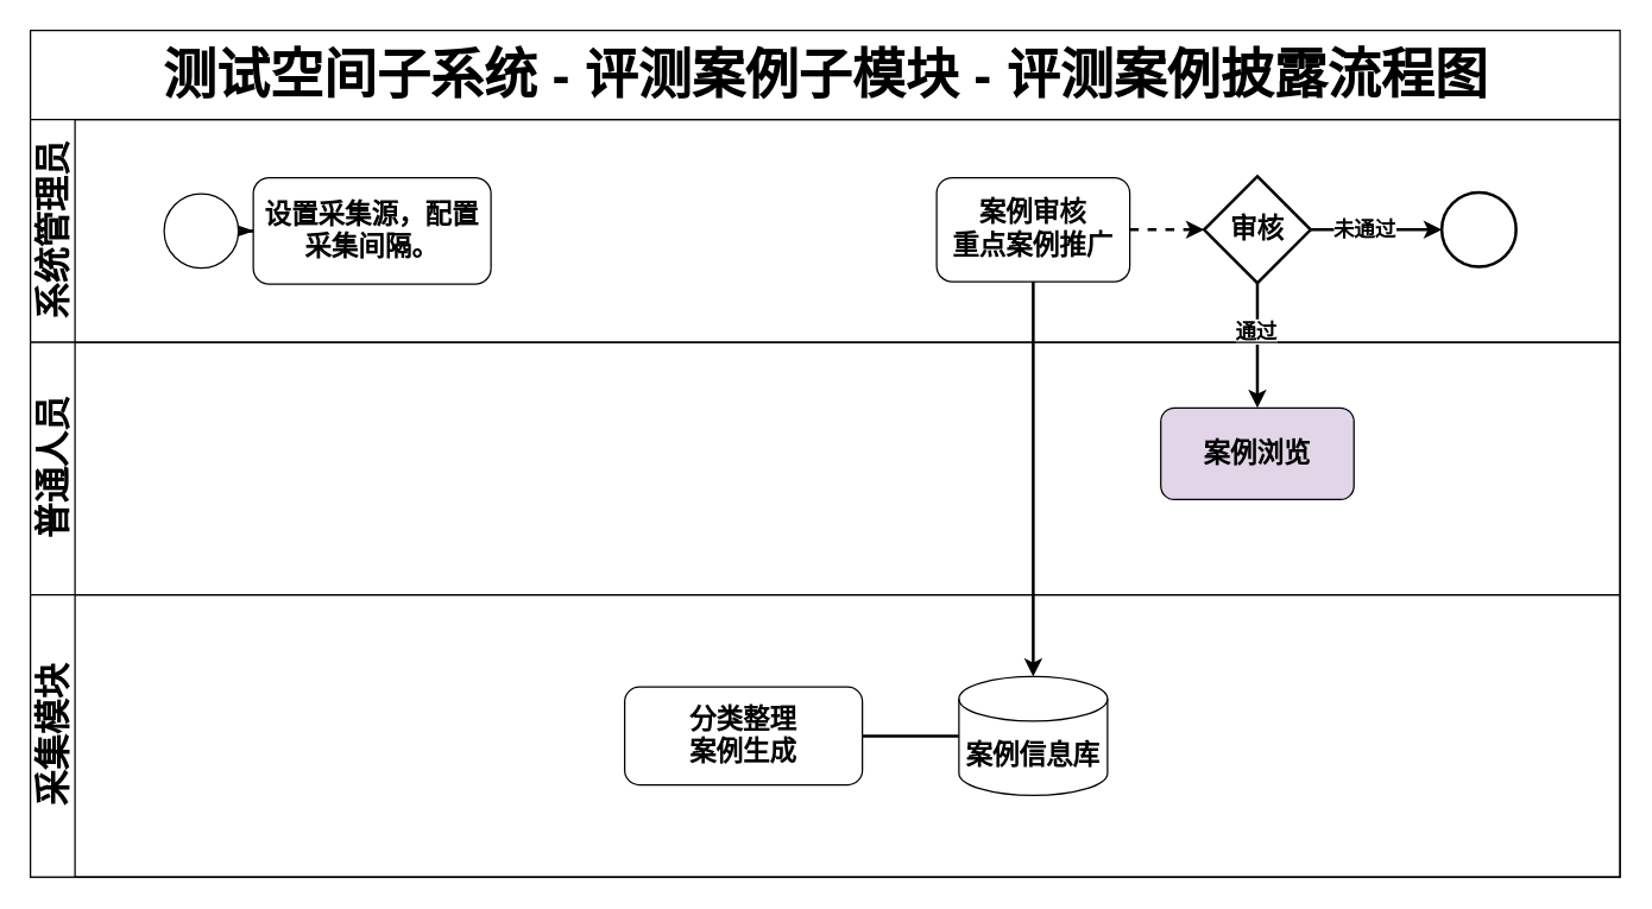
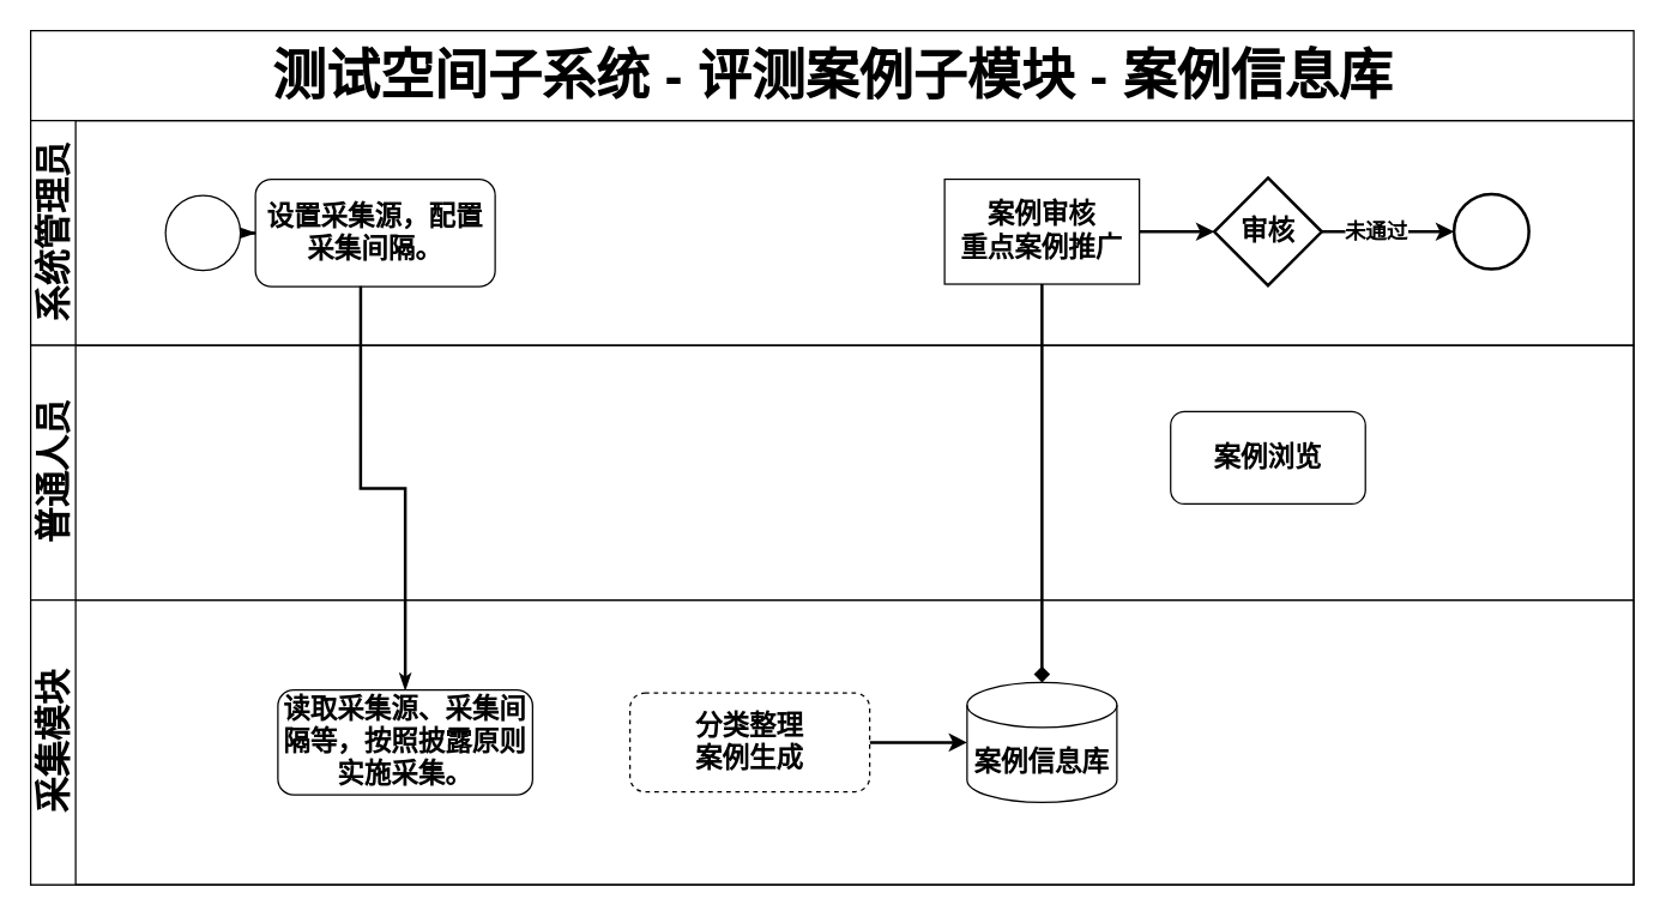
  <mxCell id="0" />
  <mxCell id="1" parent="0" />
- <mxCell id="2" value="&lt;span style=&quot;font-family: &amp;#34;helvetica&amp;#34;&quot;&gt;&lt;font style=&quot;font-size: 36px&quot;&gt;测试空间子系统 - 评测案例子模块 - 评测案例披露流程图&lt;/font&gt;&lt;/span&gt;" style="swimlane;html=1;childLayout=stackLayout;horizontal=1;startSize=60;horizontalStack=0;rounded=0;shadow=0;labelBackgroundColor=none;strokeWidth=1;fontFamily=Verdana;fontSize=8;align=center;" parent="1" vertex="1"><mxGeometry x="20" y="20" width="1070" height="570" as="geometry" /></mxCell>
+ <mxCell id="2" value="&lt;span style=&quot;font-family: &amp;#34;helvetica&amp;#34;&quot;&gt;&lt;font style=&quot;font-size: 36px&quot;&gt;测试空间子系统 - 评测案例子模块 - 案例信息库&lt;/font&gt;&lt;/span&gt;" style="swimlane;html=1;childLayout=stackLayout;horizontal=1;startSize=60;horizontalStack=0;rounded=0;shadow=0;labelBackgroundColor=none;strokeWidth=1;fontFamily=Verdana;fontSize=8;align=center;" parent="1" vertex="1"><mxGeometry x="20" y="20" width="1070" height="570" as="geometry" /></mxCell>
  <mxCell id="3" value="&lt;font style=&quot;font-size: 24px&quot;&gt;系统管理员&lt;/font&gt;" style="swimlane;html=1;startSize=30;horizontal=0;" parent="2" vertex="1"><mxGeometry y="60" width="1070" height="150" as="geometry"><mxRectangle y="20" width="680" height="20" as="alternateBounds" /></mxGeometry></mxCell>
  <mxCell id="4" style="edgeStyle=orthogonalEdgeStyle;rounded=0;html=1;labelBackgroundColor=none;startArrow=none;startFill=0;startSize=5;endArrow=classicThin;endFill=1;endSize=5;jettySize=auto;orthogonalLoop=1;strokeWidth=2;fontFamily=Verdana;fontSize=8" parent="3" source="5" target="6" edge="1"><mxGeometry relative="1" as="geometry" /></mxCell>
  <mxCell id="5" value="" style="ellipse;whiteSpace=wrap;html=1;rounded=0;shadow=0;labelBackgroundColor=none;strokeWidth=1;fontFamily=Verdana;fontSize=8;align=center;" parent="3" vertex="1"><mxGeometry x="90" y="50" width="50" height="50" as="geometry" /></mxCell>
  <mxCell id="6" value="&lt;font style=&quot;font-size: 18px&quot;&gt;&lt;b&gt;设置采集源，配置采集间隔。&lt;/b&gt;&lt;/font&gt;" style="rounded=1;whiteSpace=wrap;html=1;shadow=0;labelBackgroundColor=none;strokeWidth=1;fontFamily=Verdana;fontSize=8;align=center;" parent="3" vertex="1"><mxGeometry x="150" y="39.13" width="160" height="71.75" as="geometry" /></mxCell>
- <mxCell id="7" style="edgeStyle=orthogonalEdgeStyle;rounded=0;orthogonalLoop=1;jettySize=auto;html=1;exitX=1;exitY=0.5;exitDx=0;exitDy=0;entryX=0;entryY=0.5;entryDx=0;entryDy=0;entryPerimeter=0;strokeWidth=2;dashed=1;" parent="3" source="11" target="10" edge="1"><mxGeometry relative="1" as="geometry"><mxPoint x="475" y="73.25" as="sourcePoint" /></mxGeometry></mxCell>
+ <mxCell id="7" style="edgeStyle=orthogonalEdgeStyle;rounded=0;orthogonalLoop=1;jettySize=auto;html=1;exitX=1;exitY=0.5;exitDx=0;exitDy=0;entryX=0;entryY=0.5;entryDx=0;entryDy=0;entryPerimeter=0;strokeWidth=2;" parent="3" source="11" target="10" edge="1"><mxGeometry relative="1" as="geometry"><mxPoint x="475" y="73.25" as="sourcePoint" /></mxGeometry></mxCell>
  <mxCell id="8" style="edgeStyle=orthogonalEdgeStyle;rounded=0;orthogonalLoop=1;jettySize=auto;html=1;entryX=0;entryY=0.5;entryDx=0;entryDy=0;strokeWidth=2;exitX=1;exitY=0.5;exitDx=0;exitDy=0;exitPerimeter=0;" parent="3" source="10" target="12" edge="1"><mxGeometry relative="1" as="geometry"><mxPoint x="840" y="75" as="sourcePoint" /><mxPoint x="940.0" y="75.01" as="targetPoint" /></mxGeometry></mxCell>
  <mxCell id="9" value="&lt;b&gt;&lt;font style=&quot;font-size: 14px&quot;&gt;未通过&lt;/font&gt;&lt;/b&gt;" style="edgeLabel;html=1;align=center;verticalAlign=middle;resizable=0;points=[];" parent="8" vertex="1" connectable="0"><mxGeometry x="-0.189" y="1" relative="1" as="geometry"><mxPoint as="offset" /></mxGeometry></mxCell>
  <mxCell id="10" value="&lt;font style=&quot;font-size: 18px&quot;&gt;&lt;b&gt;审核&lt;/b&gt;&lt;/font&gt;" style="strokeWidth=2;html=1;shape=mxgraph.flowchart.decision;whiteSpace=wrap;rounded=1;shadow=0;labelBackgroundColor=none;fontFamily=Verdana;fontSize=8;align=center;" parent="3" vertex="1"><mxGeometry x="790" y="38.26" width="71.75" height="71.75" as="geometry" /></mxCell>
- <mxCell id="11" value="&lt;b&gt;&lt;font style=&quot;font-size: 18px&quot;&gt;案例审核&lt;br&gt;重点案例推广&lt;/font&gt;&lt;/b&gt;" style="rounded=1;whiteSpace=wrap;html=1;shadow=0;labelBackgroundColor=none;strokeWidth=1;fontFamily=Verdana;fontSize=8;align=center;" parent="3" vertex="1"><mxGeometry x="610" y="39.13" width="130" height="70" as="geometry" /></mxCell>
+ <mxCell id="11" value="&lt;b&gt;&lt;font style=&quot;font-size: 18px&quot;&gt;案例审核&lt;br&gt;重点案例推广&lt;/font&gt;&lt;/b&gt;" style="whiteSpace=wrap;html=1;shadow=0;labelBackgroundColor=none;strokeWidth=1;fontFamily=Verdana;fontSize=8;align=center;rounded=0;" parent="3" vertex="1"><mxGeometry x="610" y="39.13" width="130" height="70" as="geometry" /></mxCell>
  <mxCell id="12" value="" style="ellipse;whiteSpace=wrap;html=1;rounded=0;shadow=0;labelBackgroundColor=none;strokeWidth=2;fontFamily=Verdana;fontSize=8;align=center;" parent="3" vertex="1"><mxGeometry x="950" y="49.13" width="50" height="50" as="geometry" /></mxCell>
- <mxCell id="13" style="edgeStyle=orthogonalEdgeStyle;rounded=0;orthogonalLoop=1;jettySize=auto;html=1;exitX=0.5;exitY=1;exitDx=0;exitDy=0;exitPerimeter=0;entryX=0.5;entryY=0;entryDx=0;entryDy=0;strokeWidth=2;" parent="2" source="10" target="16" edge="1"><mxGeometry relative="1" as="geometry"><mxPoint x="585.88" y="230" as="targetPoint" /></mxGeometry></mxCell>
- <mxCell id="14" value="&lt;b&gt;&lt;font style=&quot;font-size: 14px&quot;&gt;通过&lt;/font&gt;&lt;/b&gt;" style="edgeLabel;html=1;align=center;verticalAlign=middle;resizable=0;points=[];" parent="13" vertex="1" connectable="0"><mxGeometry x="-0.247" y="-1" relative="1" as="geometry"><mxPoint as="offset" /></mxGeometry></mxCell>
  <mxCell id="15" value="&lt;font style=&quot;font-size: 24px&quot;&gt;普通人员&lt;/font&gt;" style="swimlane;html=1;startSize=30;horizontal=0;" parent="2" vertex="1"><mxGeometry y="210" width="1070" height="170" as="geometry" /></mxCell>
- <mxCell id="16" value="&lt;b&gt;&lt;font style=&quot;font-size: 18px&quot;&gt;案例浏览&lt;/font&gt;&lt;/b&gt;" style="rounded=1;whiteSpace=wrap;html=1;shadow=0;labelBackgroundColor=none;strokeWidth=1;fontFamily=Verdana;fontSize=8;align=center;fillColor=#e1d5e7;" parent="15" vertex="1"><mxGeometry x="760.88" y="44.12" width="130" height="61.75" as="geometry" /></mxCell>
- <mxCell id="18" style="edgeStyle=orthogonalEdgeStyle;rounded=0;orthogonalLoop=1;jettySize=auto;html=1;exitX=0.5;exitY=1;exitDx=0;exitDy=0;strokeWidth=2;entryX=0.5;entryY=0;entryDx=0;entryDy=0;entryPerimeter=0;" parent="2" source="11" target="23" edge="1"><mxGeometry relative="1" as="geometry"><mxPoint x="373" y="370" as="sourcePoint" /><mxPoint x="740" y="330" as="targetPoint" /></mxGeometry></mxCell>
+ <mxCell id="16" value="&lt;b&gt;&lt;font style=&quot;font-size: 18px&quot;&gt;案例浏览&lt;/font&gt;&lt;/b&gt;" style="rounded=1;whiteSpace=wrap;html=1;shadow=0;labelBackgroundColor=none;strokeWidth=1;fontFamily=Verdana;fontSize=8;align=center;" parent="15" vertex="1"><mxGeometry x="760.88" y="44.12" width="130" height="61.75" as="geometry" /></mxCell>
+ <mxCell id="17" style="edgeStyle=orthogonalEdgeStyle;rounded=0;html=1;labelBackgroundColor=none;startArrow=none;startFill=0;startSize=5;endArrow=classicThin;endFill=1;endSize=5;jettySize=auto;orthogonalLoop=1;strokeWidth=2;fontFamily=Verdana;fontSize=8;entryX=0.5;entryY=0;entryDx=0;entryDy=0;exitX=0.439;exitY=0.995;exitDx=0;exitDy=0;exitPerimeter=0;" parent="2" source="6" target="20" edge="1"><mxGeometry relative="1" as="geometry"><mxPoint x="200" y="395.5" as="targetPoint" /></mxGeometry></mxCell>
+ <mxCell id="18" style="edgeStyle=orthogonalEdgeStyle;rounded=0;orthogonalLoop=1;jettySize=auto;html=1;exitX=0.5;exitY=1;exitDx=0;exitDy=0;strokeWidth=2;entryX=0.5;entryY=0;entryDx=0;entryDy=0;entryPerimeter=0;endArrow=diamond;" parent="2" source="11" target="23" edge="1"><mxGeometry relative="1" as="geometry"><mxPoint x="373" y="370" as="sourcePoint" /><mxPoint x="740" y="330" as="targetPoint" /></mxGeometry></mxCell>
  <mxCell id="19" value="&lt;font style=&quot;font-size: 24px&quot;&gt;采集模块&lt;/font&gt;" style="swimlane;html=1;startSize=30;horizontal=0;" parent="2" vertex="1"><mxGeometry y="380" width="1070" height="190" as="geometry" /></mxCell>
- <mxCell id="21" style="edgeStyle=orthogonalEdgeStyle;rounded=0;orthogonalLoop=1;jettySize=auto;html=1;exitX=1;exitY=0.5;exitDx=0;exitDy=0;entryX=0;entryY=0.5;entryDx=0;entryDy=0;entryPerimeter=0;strokeWidth=2;endArrow=none;" parent="19" source="22" target="23" edge="1"><mxGeometry relative="1" as="geometry" /></mxCell>
- <mxCell id="22" value="&lt;span style=&quot;font-size: 18px&quot;&gt;&lt;b&gt;分类整理&lt;br&gt;案例生成&lt;br&gt;&lt;/b&gt;&lt;/span&gt;" style="rounded=1;whiteSpace=wrap;html=1;shadow=0;labelBackgroundColor=none;strokeWidth=1;fontFamily=Verdana;fontSize=8;align=center;" parent="19" vertex="1"><mxGeometry x="400" y="62.07" width="160" height="65.87" as="geometry" /></mxCell>
+ <mxCell id="20" value="&lt;font style=&quot;font-size: 18px&quot;&gt;&lt;b&gt;读取采集源、采集间隔等，按照披露原则实施采集。&lt;/b&gt;&lt;/font&gt;" style="rounded=1;whiteSpace=wrap;html=1;shadow=0;labelBackgroundColor=none;strokeWidth=1;fontFamily=Verdana;fontSize=8;align=center;" parent="19" vertex="1"><mxGeometry x="165" y="60" width="170" height="70" as="geometry" /></mxCell>
+ <mxCell id="21" style="edgeStyle=orthogonalEdgeStyle;rounded=0;orthogonalLoop=1;jettySize=auto;html=1;exitX=1;exitY=0.5;exitDx=0;exitDy=0;entryX=0;entryY=0.5;entryDx=0;entryDy=0;entryPerimeter=0;strokeWidth=2;" parent="19" source="22" target="23" edge="1"><mxGeometry relative="1" as="geometry" /></mxCell>
+ <mxCell id="22" value="&lt;span style=&quot;font-size: 18px&quot;&gt;&lt;b&gt;分类整理&lt;br&gt;案例生成&lt;br&gt;&lt;/b&gt;&lt;/span&gt;" style="rounded=1;whiteSpace=wrap;html=1;shadow=0;labelBackgroundColor=none;strokeWidth=1;fontFamily=Verdana;fontSize=8;align=center;dashed=1;" parent="19" vertex="1"><mxGeometry x="400" y="62.07" width="160" height="65.87" as="geometry" /></mxCell>
  <mxCell id="23" value="&lt;font style=&quot;font-size: 18px&quot;&gt;&lt;b&gt;案例信息库&lt;/b&gt;&lt;/font&gt;" style="shape=cylinder3;whiteSpace=wrap;html=1;boundedLbl=1;backgroundOutline=1;size=15;" parent="19" vertex="1"><mxGeometry x="625" y="55" width="100" height="80" as="geometry" /></mxCell>
